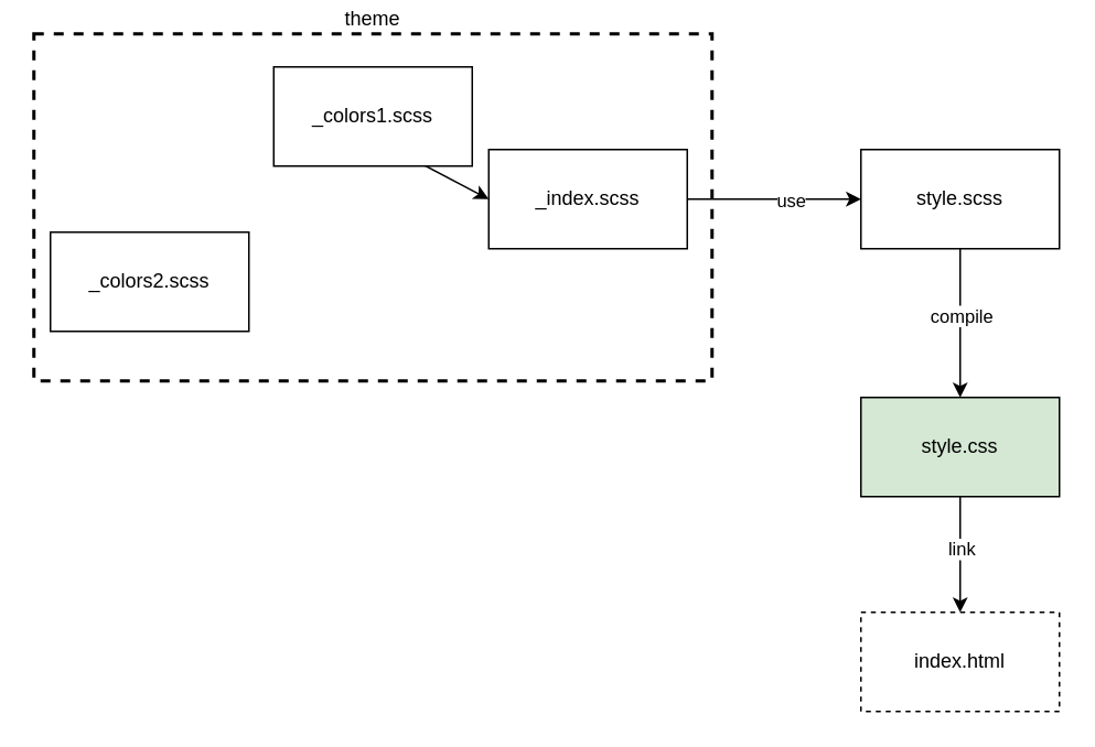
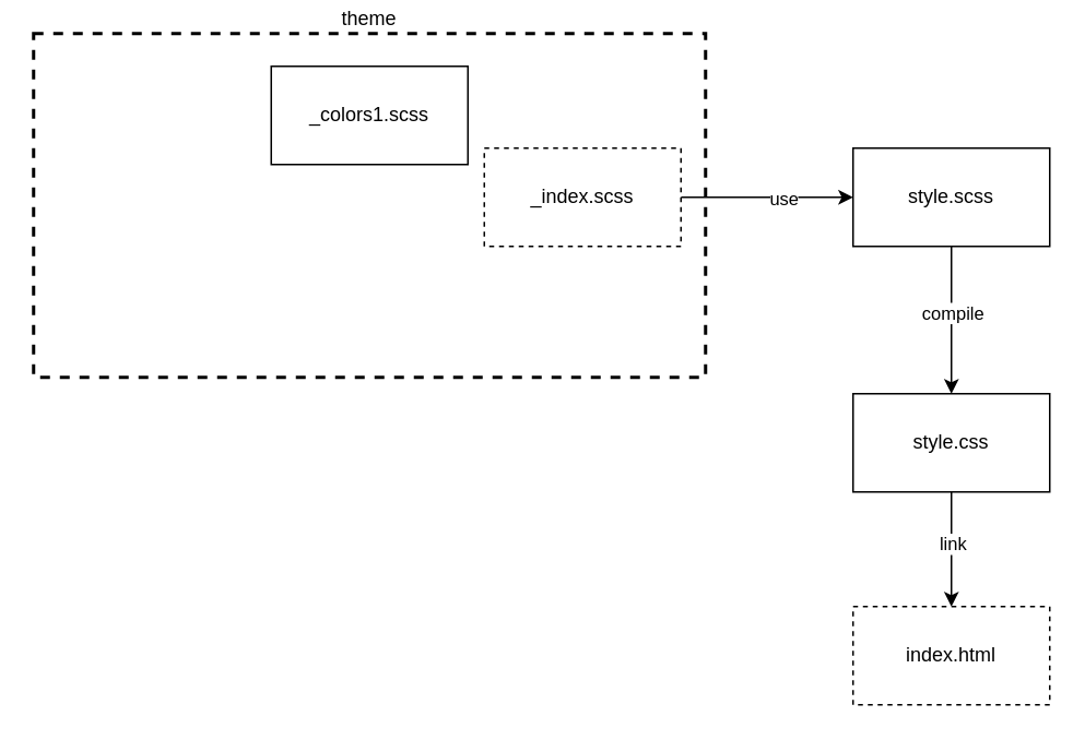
  <mxCell id="0" />
  <mxCell id="1" parent="0" />
  <mxCell id="2" value="theme" style="whiteSpace=wrap;html=1;dashed=1;strokeWidth=2;fillColor=none;labelPosition=center;verticalLabelPosition=top;align=center;verticalAlign=bottom;" vertex="1" parent="1"><mxGeometry x="20" y="20" width="410" height="210" as="geometry" /></mxCell>
- <mxCell id="3" style="edgeStyle=none;html=1;entryX=0;entryY=0.5;entryDx=0;entryDy=0;" edge="1" parent="1" source="5" target="9"><mxGeometry relative="1" as="geometry"><Array as="points"><mxPoint x="200" y="70" /></Array></mxGeometry></mxCell>
- <mxCell id="4" value="forward" style="edgeLabel;html=1;align=center;verticalAlign=middle;resizable=0;points=[];" vertex="1" connectable="0" parent="3"><mxGeometry x="-0.179" y="-1" relative="1" as="geometry"><mxPoint x="17" y="12" as="offset" /></mxGeometry></mxCell>
  <mxCell id="5" value="_colors1.scss" style="whiteSpace=wrap;html=1;" vertex="1" parent="1"><mxGeometry x="165" y="40" width="120" height="60" as="geometry" /></mxCell>
- <mxCell id="6" value="_colors2.scss" style="whiteSpace=wrap;html=1;" vertex="1" parent="1"><mxGeometry x="30" y="140" width="120" height="60" as="geometry" /></mxCell>
  <mxCell id="7" style="edgeStyle=none;html=1;entryX=0;entryY=0.5;entryDx=0;entryDy=0;" edge="1" parent="1" source="9" target="12"><mxGeometry relative="1" as="geometry" /></mxCell>
  <mxCell id="8" value="use" style="edgeLabel;html=1;align=center;verticalAlign=middle;resizable=0;points=[];" vertex="1" connectable="0" parent="7"><mxGeometry x="0.181" relative="1" as="geometry"><mxPoint as="offset" /></mxGeometry></mxCell>
- <mxCell id="9" value="_index.scss" style="whiteSpace=wrap;html=1;" vertex="1" parent="1"><mxGeometry x="295" y="90" width="120" height="60" as="geometry" /></mxCell>
+ <mxCell id="9" value="_index.scss" style="whiteSpace=wrap;html=1;dashed=1;" vertex="1" parent="1"><mxGeometry x="295" y="90" width="120" height="60" as="geometry" /></mxCell>
  <mxCell id="10" style="edgeStyle=none;html=1;" edge="1" parent="1" source="12" target="15"><mxGeometry relative="1" as="geometry" /></mxCell>
  <mxCell id="11" value="compile" style="edgeLabel;html=1;align=center;verticalAlign=middle;resizable=0;points=[];" vertex="1" connectable="0" parent="10"><mxGeometry x="-0.667" relative="1" as="geometry"><mxPoint y="25" as="offset" /></mxGeometry></mxCell>
  <mxCell id="12" value="style.scss" style="whiteSpace=wrap;html=1;" vertex="1" parent="1"><mxGeometry x="520" y="90" width="120" height="60" as="geometry" /></mxCell>
  <mxCell id="13" style="edgeStyle=none;html=1;" edge="1" parent="1" source="15" target="16"><mxGeometry relative="1" as="geometry" /></mxCell>
  <mxCell id="14" value="link" style="edgeLabel;html=1;align=center;verticalAlign=middle;resizable=0;points=[];" vertex="1" connectable="0" parent="13"><mxGeometry x="-0.266" y="2" relative="1" as="geometry"><mxPoint x="-2" y="5" as="offset" /></mxGeometry></mxCell>
- <mxCell id="15" value="style.css" style="whiteSpace=wrap;html=1;fillColor=#d5e8d4;" vertex="1" parent="1"><mxGeometry x="520" y="240" width="120" height="60" as="geometry" /></mxCell>
+ <mxCell id="15" value="style.css" style="whiteSpace=wrap;html=1;" vertex="1" parent="1"><mxGeometry x="520" y="240" width="120" height="60" as="geometry" /></mxCell>
  <mxCell id="16" value="index.html" style="whiteSpace=wrap;html=1;strokeWidth=1;fillColor=default;dashed=1;" vertex="1" parent="1"><mxGeometry x="520" y="370" width="120" height="60" as="geometry" /></mxCell>
